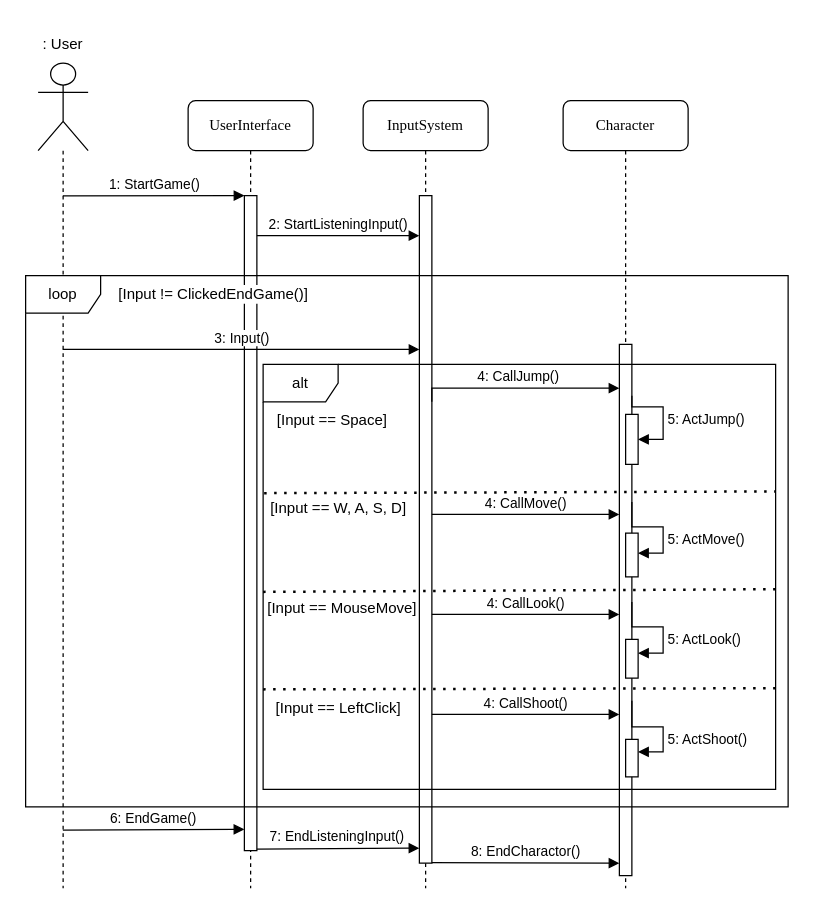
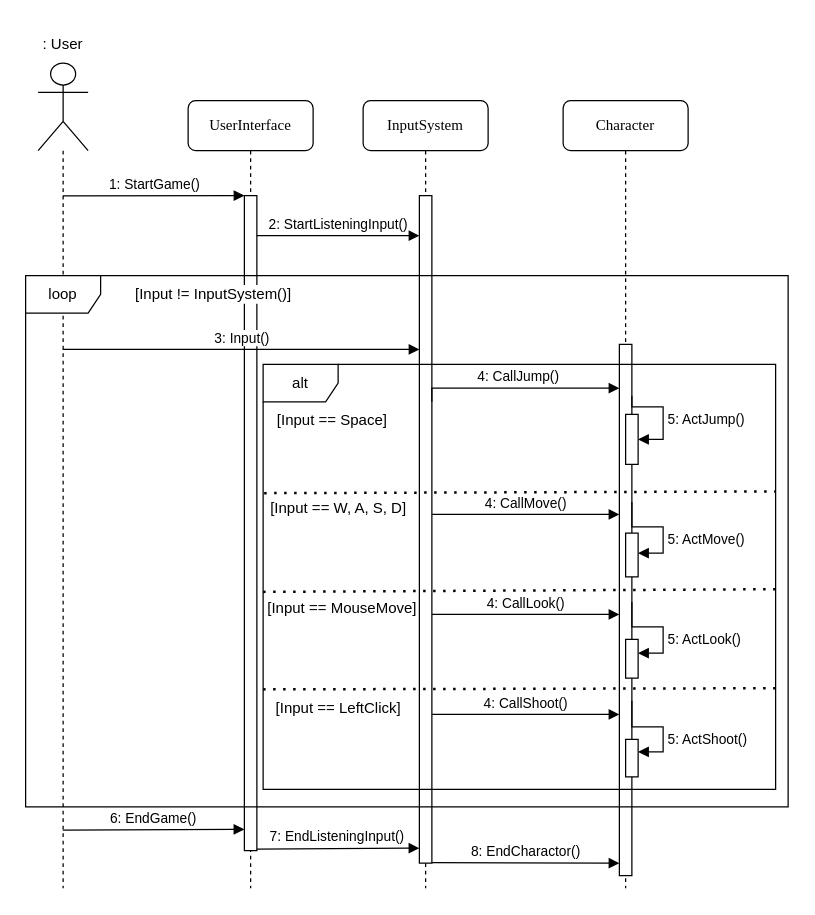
  <mxCell id="0" />
  <mxCell id="1" parent="0" />
  <mxCell id="2" value="InputSystem" style="shape=umlLifeline;perimeter=lifelinePerimeter;whiteSpace=wrap;html=1;container=1;collapsible=0;recursiveResize=0;outlineConnect=0;rounded=1;shadow=0;comic=0;labelBackgroundColor=none;strokeWidth=1;fontFamily=Verdana;fontSize=12;align=center;" parent="1" vertex="1"><mxGeometry x="290" y="80" width="100" height="630" as="geometry" /></mxCell>
  <mxCell id="3" value="" style="html=1;points=[];perimeter=orthogonalPerimeter;rounded=0;shadow=0;comic=0;labelBackgroundColor=none;strokeWidth=1;fontFamily=Verdana;fontSize=12;align=center;" parent="2" vertex="1"><mxGeometry x="45" y="76" width="10" height="534" as="geometry" /></mxCell>
  <mxCell id="4" value="Character" style="shape=umlLifeline;perimeter=lifelinePerimeter;whiteSpace=wrap;html=1;container=1;collapsible=0;recursiveResize=0;outlineConnect=0;rounded=1;shadow=0;comic=0;labelBackgroundColor=none;strokeWidth=1;fontFamily=Verdana;fontSize=12;align=center;" parent="1" vertex="1"><mxGeometry x="450" y="80" width="100" height="630" as="geometry" /></mxCell>
  <mxCell id="5" value="" style="html=1;points=[];perimeter=orthogonalPerimeter;rounded=0;shadow=0;comic=0;labelBackgroundColor=none;strokeWidth=1;fontFamily=Verdana;fontSize=12;align=center;" parent="4" vertex="1"><mxGeometry x="45" y="195" width="10" height="425" as="geometry" /></mxCell>
  <mxCell id="6" value="" style="html=1;points=[];perimeter=orthogonalPerimeter;outlineConnect=0;targetShapes=umlLifeline;portConstraint=eastwest;newEdgeStyle={&quot;edgeStyle&quot;:&quot;elbowEdgeStyle&quot;,&quot;elbow&quot;:&quot;vertical&quot;,&quot;curved&quot;:0,&quot;rounded&quot;:0};" vertex="1" parent="4"><mxGeometry x="50" y="251" width="10" height="40" as="geometry" /></mxCell>
  <mxCell id="7" value="5: ActJump()" style="html=1;align=left;spacingLeft=2;endArrow=block;rounded=0;edgeStyle=orthogonalEdgeStyle;rounded=0;" edge="1" target="6" parent="4"><mxGeometry x="0.191" relative="1" as="geometry"><mxPoint x="55" y="245" as="sourcePoint" /><Array as="points"><mxPoint x="55" y="236" /><mxPoint x="55" y="245" /><mxPoint x="80" y="245" /><mxPoint x="80" y="271" /></Array><mxPoint as="offset" /></mxGeometry></mxCell>
  <mxCell id="8" value="" style="html=1;points=[];perimeter=orthogonalPerimeter;outlineConnect=0;targetShapes=umlLifeline;portConstraint=eastwest;newEdgeStyle={&quot;edgeStyle&quot;:&quot;elbowEdgeStyle&quot;,&quot;elbow&quot;:&quot;vertical&quot;,&quot;curved&quot;:0,&quot;rounded&quot;:0};" vertex="1" parent="4"><mxGeometry x="50" y="431" width="10" height="31" as="geometry" /></mxCell>
  <mxCell id="9" value="5: ActLook()" style="html=1;align=left;spacingLeft=2;endArrow=block;rounded=0;edgeStyle=orthogonalEdgeStyle;rounded=0;" edge="1" parent="4" target="8"><mxGeometry x="0.279" relative="1" as="geometry"><mxPoint x="55" y="401" as="sourcePoint" /><Array as="points"><mxPoint x="55" y="421" /><mxPoint x="80" y="421" /><mxPoint x="80" y="442" /></Array><mxPoint as="offset" /></mxGeometry></mxCell>
  <mxCell id="10" value="UserInterface" style="shape=umlLifeline;perimeter=lifelinePerimeter;whiteSpace=wrap;html=1;container=1;collapsible=0;recursiveResize=0;outlineConnect=0;rounded=1;shadow=0;comic=0;labelBackgroundColor=none;strokeWidth=1;fontFamily=Verdana;fontSize=12;align=center;" parent="1" vertex="1"><mxGeometry x="150" y="80" width="100" height="630" as="geometry" /></mxCell>
  <mxCell id="11" value="" style="html=1;points=[];perimeter=orthogonalPerimeter;rounded=0;shadow=0;comic=0;labelBackgroundColor=none;strokeWidth=1;fontFamily=Verdana;fontSize=12;align=center;" parent="10" vertex="1"><mxGeometry x="45" y="76" width="10" height="524" as="geometry" /></mxCell>
  <mxCell id="12" value="" style="shape=umlLifeline;perimeter=lifelinePerimeter;whiteSpace=wrap;html=1;container=1;dropTarget=0;collapsible=0;recursiveResize=0;outlineConnect=0;portConstraint=eastwest;newEdgeStyle={&quot;edgeStyle&quot;:&quot;elbowEdgeStyle&quot;,&quot;elbow&quot;:&quot;vertical&quot;,&quot;curved&quot;:0,&quot;rounded&quot;:0};participant=umlActor;size=70;" vertex="1" parent="1"><mxGeometry x="30" y="50" width="40" height="660" as="geometry" /></mxCell>
  <mxCell id="13" value=": User" style="text;strokeColor=none;align=center;fillColor=none;html=1;verticalAlign=middle;whiteSpace=wrap;rounded=0;rotation=0;" vertex="1" parent="1"><mxGeometry x="20" y="20" width="60" height="30" as="geometry" /></mxCell>
  <mxCell id="14" value="1: StartGame()" style="html=1;verticalAlign=bottom;endArrow=block;edgeStyle=elbowEdgeStyle;elbow=vertical;curved=0;rounded=0;entryX=0;entryY=0;entryDx=0;entryDy=0;entryPerimeter=0;" edge="1" parent="1" target="11"><mxGeometry width="80" relative="1" as="geometry"><mxPoint x="49.81" y="156.138" as="sourcePoint" /><mxPoint x="190" y="156" as="targetPoint" /></mxGeometry></mxCell>
  <mxCell id="15" value="3: Input()" style="html=1;verticalAlign=bottom;endArrow=block;edgeStyle=elbowEdgeStyle;elbow=vertical;curved=0;rounded=0;entryX=0.004;entryY=0.19;entryDx=0;entryDy=0;entryPerimeter=0;" edge="1" parent="1"><mxGeometry width="80" relative="1" as="geometry"><mxPoint x="49.667" y="279" as="sourcePoint" /><mxPoint x="335.04" y="278.66" as="targetPoint" /></mxGeometry></mxCell>
  <mxCell id="16" value="4: CallJump()" style="html=1;verticalAlign=bottom;endArrow=block;edgeStyle=elbowEdgeStyle;elbow=vertical;curved=0;rounded=0;exitX=0.996;exitY=0.272;exitDx=0;exitDy=0;exitPerimeter=0;" edge="1" parent="1" target="5"><mxGeometry width="80" relative="1" as="geometry"><mxPoint x="344.96" y="320.808" as="sourcePoint" /><mxPoint x="440" y="301.06" as="targetPoint" /><Array as="points"><mxPoint x="370" y="310" /></Array></mxGeometry></mxCell>
  <mxCell id="17" value="6: EndGame()" style="html=1;verticalAlign=bottom;endArrow=block;edgeStyle=elbowEdgeStyle;elbow=vertical;curved=0;rounded=0;entryX=-0.005;entryY=0.961;entryDx=0;entryDy=0;entryPerimeter=0;" edge="1" parent="1"><mxGeometry width="80" relative="1" as="geometry"><mxPoint x="49.81" y="663.517" as="sourcePoint" /><mxPoint x="194.95" y="663.28" as="targetPoint" /><Array as="points" /></mxGeometry></mxCell>
  <mxCell id="18" value="2: StartListeningInput()" style="html=1;verticalAlign=bottom;endArrow=block;edgeStyle=elbowEdgeStyle;elbow=vertical;curved=0;rounded=0;exitX=0.999;exitY=0.061;exitDx=0;exitDy=0;exitPerimeter=0;" edge="1" parent="1" source="11" target="3"><mxGeometry width="80" relative="1" as="geometry"><mxPoint x="340" y="326" as="sourcePoint" /><mxPoint x="420" y="326" as="targetPoint" /></mxGeometry></mxCell>
  <mxCell id="19" value="alt" style="shape=umlFrame;whiteSpace=wrap;html=1;pointerEvents=0;" vertex="1" parent="1"><mxGeometry x="210" y="291" width="410" height="340" as="geometry" /></mxCell>
  <mxCell id="20" value="[Input == Space]" style="text;html=1;align=center;verticalAlign=middle;resizable=0;points=[];autosize=1;strokeColor=none;fillColor=none;" vertex="1" parent="1"><mxGeometry x="210" y="321" width="110" height="30" as="geometry" /></mxCell>
  <mxCell id="21" value="" style="endArrow=none;dashed=1;html=1;dashPattern=1 3;strokeWidth=2;rounded=0;entryX=1;entryY=0.299;entryDx=0;entryDy=0;entryPerimeter=0;exitX=0.002;exitY=0.303;exitDx=0;exitDy=0;exitPerimeter=0;" edge="1" parent="1" source="19" target="19"><mxGeometry width="50" height="50" relative="1" as="geometry"><mxPoint x="270" y="391" as="sourcePoint" /><mxPoint x="300" y="381" as="targetPoint" /></mxGeometry></mxCell>
  <mxCell id="22" value="[Input == W, A, S, D]" style="text;html=1;align=center;verticalAlign=middle;resizable=0;points=[];autosize=1;strokeColor=none;fillColor=none;" vertex="1" parent="1"><mxGeometry x="205" y="391" width="130" height="30" as="geometry" /></mxCell>
  <mxCell id="23" value="" style="endArrow=none;dashed=1;html=1;dashPattern=1 3;strokeWidth=2;rounded=0;entryX=1;entryY=0.529;entryDx=0;entryDy=0;entryPerimeter=0;exitX=0.002;exitY=0.303;exitDx=0;exitDy=0;exitPerimeter=0;" edge="1" parent="1" target="19"><mxGeometry width="50" height="50" relative="1" as="geometry"><mxPoint x="210" y="473" as="sourcePoint" /><mxPoint x="739" y="472" as="targetPoint" /></mxGeometry></mxCell>
  <mxCell id="24" value="[Input == MouseMove]" style="text;html=1;align=center;verticalAlign=middle;resizable=0;points=[];autosize=1;strokeColor=none;fillColor=none;" vertex="1" parent="1"><mxGeometry x="203" y="471" width="140" height="30" as="geometry" /></mxCell>
  <mxCell id="25" value="" style="html=1;points=[];perimeter=orthogonalPerimeter;outlineConnect=0;targetShapes=umlLifeline;portConstraint=eastwest;newEdgeStyle={&quot;edgeStyle&quot;:&quot;elbowEdgeStyle&quot;,&quot;elbow&quot;:&quot;vertical&quot;,&quot;curved&quot;:0,&quot;rounded&quot;:0};" vertex="1" parent="1"><mxGeometry x="500" y="426" width="10" height="35" as="geometry" /></mxCell>
  <mxCell id="26" value="5: ActMove()" style="html=1;align=left;spacingLeft=2;endArrow=block;rounded=0;edgeStyle=orthogonalEdgeStyle;rounded=0;" edge="1" parent="1" target="25"><mxGeometry x="0.279" relative="1" as="geometry"><mxPoint x="505" y="401" as="sourcePoint" /><Array as="points"><mxPoint x="505" y="421" /><mxPoint x="530" y="421" /><mxPoint x="530" y="442" /></Array><mxPoint as="offset" /></mxGeometry></mxCell>
  <mxCell id="27" value="4: CallMove()" style="html=1;verticalAlign=bottom;endArrow=block;edgeStyle=elbowEdgeStyle;elbow=vertical;curved=0;rounded=0;exitX=1.003;exitY=0.42;exitDx=0;exitDy=0;exitPerimeter=0;" edge="1" parent="1"><mxGeometry width="80" relative="1" as="geometry"><mxPoint x="345" y="411" as="sourcePoint" /><mxPoint x="495" y="411" as="targetPoint" /></mxGeometry></mxCell>
  <mxCell id="28" value="" style="html=1;points=[];perimeter=orthogonalPerimeter;outlineConnect=0;targetShapes=umlLifeline;portConstraint=eastwest;newEdgeStyle={&quot;edgeStyle&quot;:&quot;elbowEdgeStyle&quot;,&quot;elbow&quot;:&quot;vertical&quot;,&quot;curved&quot;:0,&quot;rounded&quot;:0};" vertex="1" parent="1"><mxGeometry x="500" y="591" width="10" height="30" as="geometry" /></mxCell>
  <mxCell id="29" value="5: ActShoot()" style="html=1;align=left;spacingLeft=2;endArrow=block;rounded=0;edgeStyle=orthogonalEdgeStyle;rounded=0;" edge="1" parent="1" target="28"><mxGeometry x="0.302" relative="1" as="geometry"><mxPoint x="505" y="560" as="sourcePoint" /><Array as="points"><mxPoint x="505" y="581" /><mxPoint x="530" y="581" /><mxPoint x="530" y="601" /></Array><mxPoint as="offset" /></mxGeometry></mxCell>
  <mxCell id="30" value="4: CallShoot()" style="html=1;verticalAlign=bottom;endArrow=block;edgeStyle=elbowEdgeStyle;elbow=vertical;curved=0;rounded=0;exitX=1.003;exitY=0.42;exitDx=0;exitDy=0;exitPerimeter=0;" edge="1" parent="1"><mxGeometry width="80" relative="1" as="geometry"><mxPoint x="345" y="571" as="sourcePoint" /><mxPoint x="495" y="571" as="targetPoint" /></mxGeometry></mxCell>
  <mxCell id="31" value="" style="endArrow=none;dashed=1;html=1;dashPattern=1 3;strokeWidth=2;rounded=0;entryX=1;entryY=0.762;entryDx=0;entryDy=0;entryPerimeter=0;exitX=0.002;exitY=0.303;exitDx=0;exitDy=0;exitPerimeter=0;" edge="1" parent="1" target="19"><mxGeometry width="50" height="50" relative="1" as="geometry"><mxPoint x="210" y="551" as="sourcePoint" /><mxPoint x="739" y="550" as="targetPoint" /></mxGeometry></mxCell>
  <mxCell id="32" value="[Input == LeftClick]" style="text;html=1;align=center;verticalAlign=middle;resizable=0;points=[];autosize=1;strokeColor=none;fillColor=none;" vertex="1" parent="1"><mxGeometry x="210" y="551" width="120" height="30" as="geometry" /></mxCell>
  <mxCell id="33" value="4: CallLook()" style="html=1;verticalAlign=bottom;endArrow=block;edgeStyle=elbowEdgeStyle;elbow=vertical;curved=0;rounded=0;exitX=1.003;exitY=0.42;exitDx=0;exitDy=0;exitPerimeter=0;" edge="1" parent="1"><mxGeometry width="80" relative="1" as="geometry"><mxPoint x="345" y="491" as="sourcePoint" /><mxPoint x="495" y="491" as="targetPoint" /></mxGeometry></mxCell>
  <mxCell id="34" value="7: EndListeningInput()" style="html=1;verticalAlign=bottom;endArrow=block;edgeStyle=elbowEdgeStyle;elbow=vertical;curved=0;rounded=0;exitX=0.997;exitY=0.987;exitDx=0;exitDy=0;exitPerimeter=0;entryX=-0.003;entryY=0.965;entryDx=0;entryDy=0;entryPerimeter=0;" edge="1" parent="1"><mxGeometry width="80" relative="1" as="geometry"><mxPoint x="204.97" y="678.76" as="sourcePoint" /><mxPoint x="334.97" y="677.85" as="targetPoint" /></mxGeometry></mxCell>
  <mxCell id="35" value="8: EndCharactor()" style="html=1;verticalAlign=bottom;endArrow=block;edgeStyle=elbowEdgeStyle;elbow=vertical;curved=0;rounded=0;exitX=1;exitY=0.989;exitDx=0;exitDy=0;exitPerimeter=0;entryX=0;entryY=0.986;entryDx=0;entryDy=0;entryPerimeter=0;" edge="1" parent="1"><mxGeometry width="80" relative="1" as="geometry"><mxPoint x="345" y="689.61" as="sourcePoint" /><mxPoint x="495" y="689.456" as="targetPoint" /></mxGeometry></mxCell>
  <mxCell id="36" value="loop" style="shape=umlFrame;whiteSpace=wrap;html=1;pointerEvents=0;" vertex="1" parent="1"><mxGeometry x="20" y="220" width="610" height="425" as="geometry" /></mxCell>
- <mxCell id="37" value="[Input != ClickedEndGame()]" style="text;html=1;align=center;verticalAlign=middle;resizable=0;points=[];autosize=1;strokeColor=none;fillColor=none;labelBackgroundColor=default;" vertex="1" parent="1"><mxGeometry x="80" y="220" width="180" height="30" as="geometry" /></mxCell>
+ <mxCell id="37" value="[Input != InputSystem()]" style="text;html=1;align=center;verticalAlign=middle;resizable=0;points=[];autosize=1;strokeColor=none;fillColor=none;labelBackgroundColor=default;" vertex="1" parent="1"><mxGeometry x="80" y="220" width="180" height="30" as="geometry" /></mxCell>
